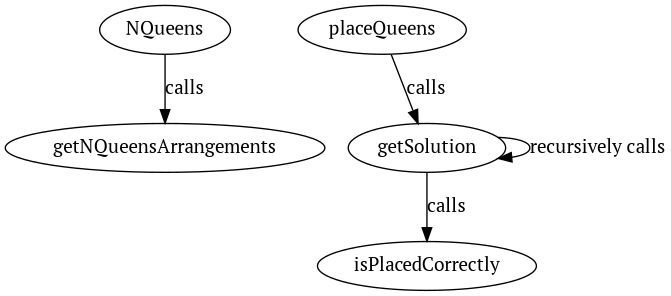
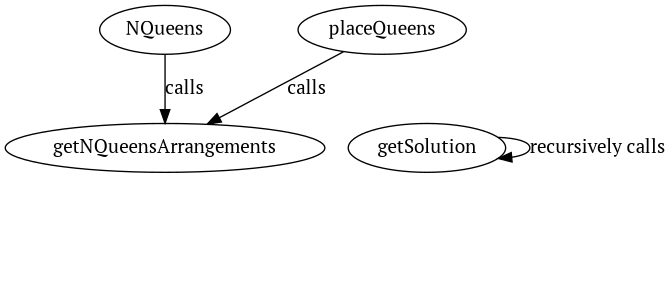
  digraph {
    fontname="PT Serif"
    node [fontname="PT Serif"]
    edge [fontname="PT Serif"]
    NQueens
    getNQueensArrangements
    placeQueens
    getSolution
-   isPlacedCorrectly
    NQueens -> getNQueensArrangements [label=calls]
-   placeQueens -> getSolution [label=calls]
+   placeQueens -> getNQueensArrangements [label=calls]
    getSolution -> getSolution [label="recursively calls"]
-   getSolution -> isPlacedCorrectly [label=calls]
  }
